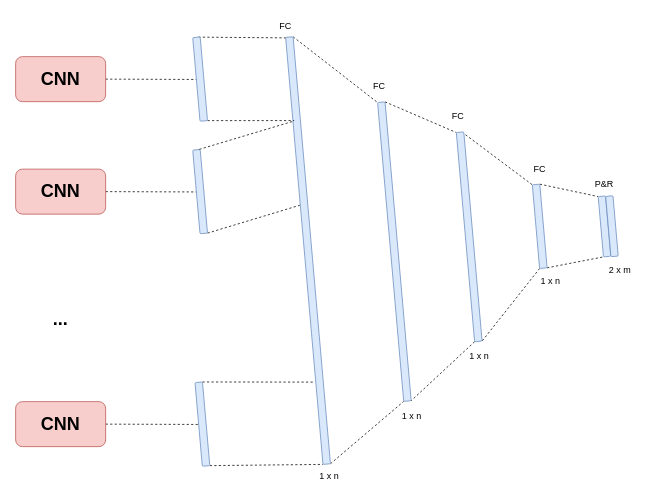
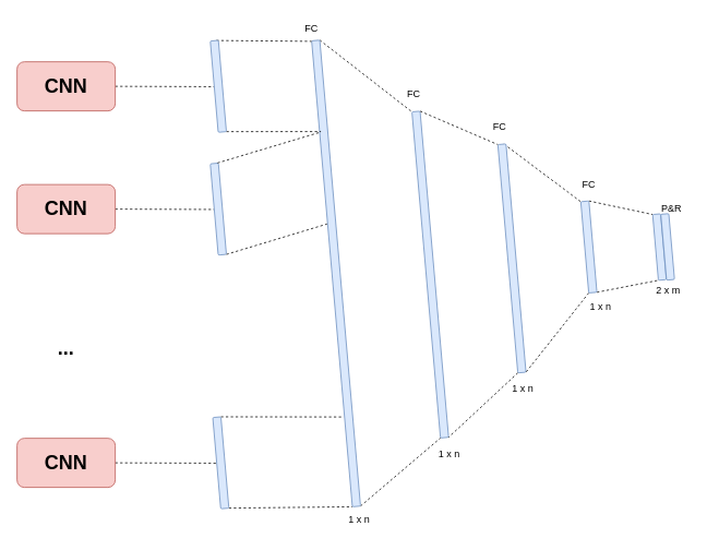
  <mxCell id="0" />
  <mxCell id="1" parent="0" />
  <mxCell id="2" value="FC" style="text;html=1;strokeColor=none;fillColor=none;align=center;verticalAlign=middle;whiteSpace=wrap;rounded=0;" vertex="1" parent="1"><mxGeometry x="475" y="100" width="60" height="30" as="geometry" /></mxCell>
  <mxCell id="3" value="1 x n&amp;nbsp;" style="text;html=1;strokeColor=none;fillColor=none;align=center;verticalAlign=middle;whiteSpace=wrap;rounded=0;" vertex="1" parent="1"><mxGeometry x="520" y="540" width="60" height="30" as="geometry" /></mxCell>
  <mxCell id="4" value="1 x n&amp;nbsp;" style="text;html=1;strokeColor=none;fillColor=none;align=center;verticalAlign=middle;whiteSpace=wrap;rounded=0;" vertex="1" parent="1"><mxGeometry x="610" y="460" width="60" height="30" as="geometry" /></mxCell>
  <mxCell id="5" value="FC" style="text;html=1;strokeColor=none;fillColor=none;align=center;verticalAlign=middle;whiteSpace=wrap;rounded=0;" vertex="1" parent="1"><mxGeometry x="580" y="140" width="60" height="30" as="geometry" /></mxCell>
  <mxCell id="6" value="" style="rounded=1;whiteSpace=wrap;html=1;glass=0;fontFamily=Helvetica;fontSize=12;fontColor=default;strokeColor=#6c8ebf;fillColor=#dae8fc;rotation=85;" vertex="1" parent="1"><mxGeometry x="325" y="330" width="400" height="10" as="geometry" /></mxCell>
  <mxCell id="7" style="rounded=0;orthogonalLoop=1;jettySize=auto;html=1;exitX=0;exitY=0.25;exitDx=0;exitDy=0;entryX=0;entryY=1;entryDx=0;entryDy=0;fontFamily=Helvetica;fontSize=12;fontColor=default;dashed=1;endArrow=none;endFill=0;" edge="1" parent="1" source="8" target="14"><mxGeometry relative="1" as="geometry" /></mxCell>
  <mxCell id="8" value="" style="rounded=1;whiteSpace=wrap;html=1;glass=0;fontFamily=Helvetica;fontSize=12;fontColor=default;strokeColor=#6c8ebf;fillColor=#dae8fc;rotation=85;" vertex="1" parent="1"><mxGeometry x="484.77" y="310.23" width="280" height="10" as="geometry" /></mxCell>
  <mxCell id="9" value="" style="endArrow=none;dashed=1;html=1;rounded=0;fontFamily=Helvetica;fontSize=12;fontColor=default;entryX=0;entryY=1;entryDx=0;entryDy=0;exitX=0;exitY=0;exitDx=0;exitDy=0;" edge="1" parent="1" source="6" target="8"><mxGeometry width="50" height="50" relative="1" as="geometry"><mxPoint x="400" y="350" as="sourcePoint" /><mxPoint x="450" y="300" as="targetPoint" /></mxGeometry></mxCell>
  <mxCell id="10" value="" style="endArrow=none;dashed=1;html=1;rounded=0;fontFamily=Helvetica;fontSize=12;fontColor=default;exitX=1;exitY=1;exitDx=0;exitDy=0;entryX=1;entryY=0;entryDx=0;entryDy=0;" edge="1" parent="1" source="8" target="6"><mxGeometry width="50" height="50" relative="1" as="geometry"><mxPoint x="250" y="550" as="sourcePoint" /><mxPoint x="550" y="530" as="targetPoint" /></mxGeometry></mxCell>
  <mxCell id="11" style="edgeStyle=none;shape=connector;rounded=0;orthogonalLoop=1;jettySize=auto;html=1;exitX=1;exitY=1;exitDx=0;exitDy=0;entryX=1;entryY=0;entryDx=0;entryDy=0;dashed=1;labelBackgroundColor=default;fontFamily=Helvetica;fontSize=12;fontColor=default;endArrow=none;endFill=0;strokeColor=default;" edge="1" parent="1" source="14" target="8"><mxGeometry relative="1" as="geometry" /></mxCell>
  <mxCell id="12" style="edgeStyle=none;shape=connector;rounded=0;orthogonalLoop=1;jettySize=auto;html=1;exitX=0;exitY=0;exitDx=0;exitDy=0;entryX=0;entryY=1;entryDx=0;entryDy=0;dashed=1;labelBackgroundColor=default;fontFamily=Helvetica;fontSize=12;fontColor=default;endArrow=none;endFill=0;strokeColor=default;" edge="1" parent="1" source="14" target="17"><mxGeometry relative="1" as="geometry" /></mxCell>
  <mxCell id="13" style="edgeStyle=none;shape=connector;rounded=0;orthogonalLoop=1;jettySize=auto;html=1;exitX=1;exitY=0;exitDx=0;exitDy=0;dashed=1;labelBackgroundColor=default;fontFamily=Helvetica;fontSize=12;fontColor=default;endArrow=none;endFill=0;strokeColor=default;entryX=1;entryY=1;entryDx=0;entryDy=0;" edge="1" parent="1" source="14" target="17"><mxGeometry relative="1" as="geometry"><mxPoint x="790" y="320" as="targetPoint" /></mxGeometry></mxCell>
  <mxCell id="14" value="" style="rounded=1;whiteSpace=wrap;html=1;glass=0;fontFamily=Helvetica;fontSize=12;fontColor=default;strokeColor=#6c8ebf;fillColor=#dae8fc;rotation=85;" vertex="1" parent="1"><mxGeometry x="662.8" y="296.26" width="111.95" height="10" as="geometry" /></mxCell>
  <mxCell id="15" value="1 x n&amp;nbsp;" style="text;html=1;strokeColor=none;fillColor=none;align=center;verticalAlign=middle;whiteSpace=wrap;rounded=0;" vertex="1" parent="1"><mxGeometry x="704.77" y="360" width="60" height="30" as="geometry" /></mxCell>
  <mxCell id="16" value="FC" style="text;html=1;strokeColor=none;fillColor=none;align=center;verticalAlign=middle;whiteSpace=wrap;rounded=0;" vertex="1" parent="1"><mxGeometry x="688.77" y="210" width="60" height="30" as="geometry" /></mxCell>
  <mxCell id="17" value="" style="rounded=1;whiteSpace=wrap;html=1;glass=0;fontFamily=Helvetica;fontSize=12;fontColor=default;strokeColor=#6c8ebf;fillColor=#dae8fc;rotation=85;" vertex="1" parent="1"><mxGeometry x="764.77" y="296.49" width="80.73" height="9.77" as="geometry" /></mxCell>
  <mxCell id="18" style="edgeStyle=none;shape=connector;rounded=0;orthogonalLoop=1;jettySize=auto;html=1;exitX=0;exitY=0;exitDx=0;exitDy=0;entryX=0;entryY=1;entryDx=0;entryDy=0;dashed=1;labelBackgroundColor=default;fontFamily=Helvetica;fontSize=12;fontColor=default;endArrow=none;endFill=0;strokeColor=default;" edge="1" parent="1" source="20" target="6"><mxGeometry relative="1" as="geometry" /></mxCell>
  <mxCell id="19" style="edgeStyle=none;shape=connector;rounded=0;orthogonalLoop=1;jettySize=auto;html=1;exitX=1;exitY=0;exitDx=0;exitDy=0;dashed=1;labelBackgroundColor=default;fontFamily=Helvetica;fontSize=12;fontColor=default;endArrow=none;endFill=0;strokeColor=default;entryX=1;entryY=1;entryDx=0;entryDy=0;" edge="1" parent="1" source="20" target="6"><mxGeometry relative="1" as="geometry"><mxPoint x="540" y="530" as="targetPoint" /></mxGeometry></mxCell>
  <mxCell id="20" value="" style="rounded=1;whiteSpace=wrap;html=1;glass=0;fontFamily=Helvetica;fontSize=12;fontColor=default;strokeColor=#6c8ebf;fillColor=#dae8fc;rotation=85;" vertex="1" parent="1"><mxGeometry x="124.13" y="328.62" width="571.5" height="10" as="geometry" /></mxCell>
  <mxCell id="21" value="" style="rounded=1;whiteSpace=wrap;html=1;glass=0;fontFamily=Helvetica;fontSize=12;fontColor=default;strokeColor=#6c8ebf;fillColor=#dae8fc;rotation=85;" vertex="1" parent="1"><mxGeometry x="774.75" y="296.26" width="80.73" height="9.77" as="geometry" /></mxCell>
- <mxCell id="22" value="P&amp;amp;R" style="text;html=1;strokeColor=none;fillColor=none;align=center;verticalAlign=middle;whiteSpace=wrap;rounded=0;" vertex="1" parent="1"><mxGeometry x="775.14" y="230" width="60" height="30" as="geometry" /></mxCell>
- <mxCell id="23" value="2 x m" style="text;html=1;strokeColor=none;fillColor=none;align=center;verticalAlign=middle;whiteSpace=wrap;rounded=0;" vertex="1" parent="1"><mxGeometry x="795.5" y="345" width="60" height="30" as="geometry" /></mxCell>
+ <mxCell id="22" value="P&amp;amp;R" style="text;html=1;strokeColor=none;fillColor=none;align=center;verticalAlign=middle;whiteSpace=wrap;rounded=0;" vertex="1" parent="1"><mxGeometry x="790.14" y="240" width="60" height="30" as="geometry" /></mxCell>
+ <mxCell id="23" value="2 x m" style="text;html=1;strokeColor=none;fillColor=none;align=center;verticalAlign=middle;whiteSpace=wrap;rounded=0;" vertex="1" parent="1"><mxGeometry x="785.5" y="340" width="60" height="30" as="geometry" /></mxCell>
  <mxCell id="24" value="FC" style="text;html=1;strokeColor=none;fillColor=none;align=center;verticalAlign=middle;whiteSpace=wrap;rounded=0;" vertex="1" parent="1"><mxGeometry x="350" width="60" height="30" as="geometry" y="20" /></mxCell>
  <mxCell id="25" value="1 x n&amp;nbsp;" style="text;html=1;strokeColor=none;fillColor=none;align=center;verticalAlign=middle;whiteSpace=wrap;rounded=0;" vertex="1" parent="1"><mxGeometry x="410" y="620" width="60" height="30" as="geometry" /></mxCell>
  <mxCell id="26" style="edgeStyle=none;shape=connector;rounded=0;orthogonalLoop=1;jettySize=auto;html=1;exitX=1;exitY=0.5;exitDx=0;exitDy=0;entryX=0.5;entryY=1;entryDx=0;entryDy=0;dashed=1;labelBackgroundColor=default;fontFamily=Helvetica;fontSize=12;fontColor=default;endArrow=none;endFill=0;strokeColor=default;" edge="1" parent="1" source="27" target="35"><mxGeometry relative="1" as="geometry" /></mxCell>
  <mxCell id="27" value="&lt;h1&gt;CNN&lt;/h1&gt;" style="rounded=1;whiteSpace=wrap;html=1;glass=0;fontFamily=Helvetica;fontSize=12;strokeColor=#b85450;fillColor=#f8cecc;" vertex="1" parent="1"><mxGeometry x="20" y="75" width="120" height="60" as="geometry" /></mxCell>
  <mxCell id="28" style="edgeStyle=none;shape=connector;rounded=0;orthogonalLoop=1;jettySize=auto;html=1;exitX=1;exitY=0.5;exitDx=0;exitDy=0;entryX=0.5;entryY=1;entryDx=0;entryDy=0;dashed=1;labelBackgroundColor=default;fontFamily=Helvetica;fontSize=12;fontColor=default;endArrow=none;endFill=0;strokeColor=default;" edge="1" parent="1" source="29" target="37"><mxGeometry relative="1" as="geometry" /></mxCell>
  <mxCell id="29" value="&lt;h1&gt;CNN&lt;/h1&gt;" style="rounded=1;whiteSpace=wrap;html=1;glass=0;fontFamily=Helvetica;fontSize=12;strokeColor=#b85450;fillColor=#f8cecc;" vertex="1" parent="1"><mxGeometry x="20" y="225" width="120" height="60" as="geometry" /></mxCell>
  <mxCell id="30" style="edgeStyle=none;shape=connector;rounded=0;orthogonalLoop=1;jettySize=auto;html=1;exitX=1;exitY=0.5;exitDx=0;exitDy=0;entryX=0.5;entryY=1;entryDx=0;entryDy=0;dashed=1;labelBackgroundColor=default;fontFamily=Helvetica;fontSize=12;fontColor=default;endArrow=none;endFill=0;strokeColor=default;" edge="1" parent="1" source="31" target="42"><mxGeometry relative="1" as="geometry" /></mxCell>
  <mxCell id="31" value="&lt;h1&gt;CNN&lt;/h1&gt;" style="rounded=1;whiteSpace=wrap;html=1;glass=0;fontFamily=Helvetica;fontSize=12;strokeColor=#b85450;fillColor=#f8cecc;" vertex="1" parent="1"><mxGeometry x="20" y="535" width="120" height="60" as="geometry" /></mxCell>
  <mxCell id="32" value="&lt;h1&gt;...&lt;/h1&gt;" style="text;html=1;strokeColor=none;fillColor=none;align=center;verticalAlign=middle;whiteSpace=wrap;rounded=0;glass=0;fontFamily=Helvetica;fontSize=12;fontColor=default;" vertex="1" parent="1"><mxGeometry x="50" y="410" width="60" height="30" as="geometry" /></mxCell>
  <mxCell id="33" style="edgeStyle=none;shape=connector;rounded=0;orthogonalLoop=1;jettySize=auto;html=1;exitX=0;exitY=0.25;exitDx=0;exitDy=0;entryX=0.5;entryY=1;entryDx=0;entryDy=0;dashed=1;labelBackgroundColor=default;fontFamily=Helvetica;fontSize=12;fontColor=default;endArrow=none;endFill=0;strokeColor=default;" edge="1" parent="1" source="35" target="24"><mxGeometry relative="1" as="geometry" /></mxCell>
  <mxCell id="34" style="edgeStyle=none;shape=connector;rounded=0;orthogonalLoop=1;jettySize=auto;html=1;exitX=1;exitY=0;exitDx=0;exitDy=0;entryX=0.195;entryY=0.837;entryDx=0;entryDy=0;entryPerimeter=0;dashed=1;labelBackgroundColor=default;fontFamily=Helvetica;fontSize=12;fontColor=default;endArrow=none;endFill=0;strokeColor=default;" edge="1" parent="1" source="35" target="20"><mxGeometry relative="1" as="geometry" /></mxCell>
  <mxCell id="35" value="" style="rounded=1;whiteSpace=wrap;html=1;glass=0;fontFamily=Helvetica;fontSize=12;fontColor=default;strokeColor=#6c8ebf;fillColor=#dae8fc;rotation=85;" vertex="1" parent="1"><mxGeometry x="210" y="100" width="111.95" height="10" as="geometry" /></mxCell>
  <mxCell id="36" style="edgeStyle=none;shape=connector;rounded=0;orthogonalLoop=1;jettySize=auto;html=1;exitX=1;exitY=0;exitDx=0;exitDy=0;entryX=0.393;entryY=1.071;entryDx=0;entryDy=0;entryPerimeter=0;dashed=1;labelBackgroundColor=default;fontFamily=Helvetica;fontSize=12;fontColor=default;endArrow=none;endFill=0;strokeColor=default;" edge="1" parent="1" source="37" target="20"><mxGeometry relative="1" as="geometry" /></mxCell>
  <mxCell id="37" value="" style="rounded=1;whiteSpace=wrap;html=1;glass=0;fontFamily=Helvetica;fontSize=12;fontColor=default;strokeColor=#6c8ebf;fillColor=#dae8fc;rotation=85;" vertex="1" parent="1"><mxGeometry x="210" y="250" width="111.95" height="10" as="geometry" /></mxCell>
  <mxCell id="38" style="edgeStyle=none;shape=connector;rounded=0;orthogonalLoop=1;jettySize=auto;html=1;exitX=0.197;exitY=1.126;exitDx=0;exitDy=0;entryX=0;entryY=0.25;entryDx=0;entryDy=0;dashed=1;labelBackgroundColor=default;fontFamily=Helvetica;fontSize=12;fontColor=default;endArrow=none;endFill=0;strokeColor=default;exitPerimeter=0;" edge="1" parent="1" source="20" target="37"><mxGeometry relative="1" as="geometry" /></mxCell>
  <mxCell id="39" style="edgeStyle=none;shape=connector;rounded=0;orthogonalLoop=1;jettySize=auto;html=1;exitX=0.75;exitY=0;exitDx=0;exitDy=0;dashed=1;labelBackgroundColor=default;fontFamily=Helvetica;fontSize=12;fontColor=default;endArrow=none;endFill=0;strokeColor=default;" edge="1" parent="1" source="29" target="29"><mxGeometry relative="1" as="geometry" /></mxCell>
  <mxCell id="40" style="edgeStyle=none;shape=connector;rounded=0;orthogonalLoop=1;jettySize=auto;html=1;exitX=1;exitY=0;exitDx=0;exitDy=0;entryX=1;entryY=1;entryDx=0;entryDy=0;dashed=1;labelBackgroundColor=default;fontFamily=Helvetica;fontSize=12;fontColor=default;endArrow=none;endFill=0;strokeColor=default;" edge="1" parent="1" source="42" target="20"><mxGeometry relative="1" as="geometry" /></mxCell>
  <mxCell id="41" style="edgeStyle=none;shape=connector;rounded=0;orthogonalLoop=1;jettySize=auto;html=1;exitX=0;exitY=0;exitDx=0;exitDy=0;entryX=0.807;entryY=1.153;entryDx=0;entryDy=0;entryPerimeter=0;dashed=1;labelBackgroundColor=default;fontFamily=Helvetica;fontSize=12;fontColor=default;endArrow=none;endFill=0;strokeColor=default;" edge="1" parent="1" source="42" target="20"><mxGeometry relative="1" as="geometry" /></mxCell>
  <mxCell id="42" value="" style="rounded=1;whiteSpace=wrap;html=1;glass=0;fontFamily=Helvetica;fontSize=12;fontColor=default;strokeColor=#6c8ebf;fillColor=#dae8fc;rotation=85;" vertex="1" parent="1"><mxGeometry x="213.05" y="560" width="111.95" height="10" as="geometry" /></mxCell>
